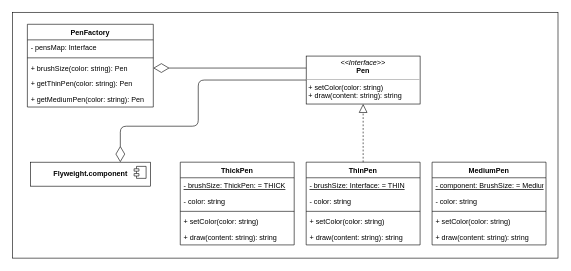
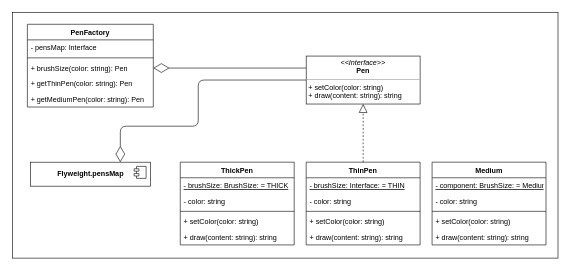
  <mxCell id="0" />
  <mxCell id="1" parent="0" />
  <mxCell id="2" value="" style="rounded=0;whiteSpace=wrap;html=1;" vertex="1" parent="1"><mxGeometry x="20" y="20" width="910" height="410" as="geometry" /></mxCell>
- <mxCell id="3" value="Flyweight.component" style="html=1;dropTarget=0;fontStyle=1" vertex="1" parent="1"><mxGeometry x="50" y="270" width="200" height="40" as="geometry" /></mxCell>
+ <mxCell id="3" value="Flyweight.pensMap" style="html=1;dropTarget=0;fontStyle=1" vertex="1" parent="1"><mxGeometry x="50" y="270" width="200" height="40" as="geometry" /></mxCell>
  <mxCell id="4" value="" style="shape=module;jettyWidth=8;jettyHeight=4;" vertex="1" parent="3"><mxGeometry x="1" width="20" height="20" relative="1" as="geometry"><mxPoint x="-27" y="7" as="offset" /></mxGeometry></mxCell>
  <mxCell id="5" value="PenFactory" style="swimlane;fontStyle=1;align=center;verticalAlign=top;childLayout=stackLayout;horizontal=1;startSize=26;horizontalStack=0;resizeParent=1;resizeParentMax=0;resizeLast=0;collapsible=1;marginBottom=0;" vertex="1" parent="1"><mxGeometry x="45" y="40" width="210" height="138" as="geometry" /></mxCell>
  <mxCell id="6" value="- pensMap: Interface" style="text;strokeColor=none;fillColor=none;align=left;verticalAlign=top;spacingLeft=4;spacingRight=4;overflow=hidden;rotatable=0;points=[[0,0.5],[1,0.5]];portConstraint=eastwest;" vertex="1" parent="5"><mxGeometry y="26" width="210" height="26" as="geometry" /></mxCell>
  <mxCell id="7" value="" style="line;strokeWidth=1;fillColor=none;align=left;verticalAlign=middle;spacingTop=-1;spacingLeft=3;spacingRight=3;rotatable=0;labelPosition=right;points=[];portConstraint=eastwest;" vertex="1" parent="5"><mxGeometry y="52" width="210" height="8" as="geometry" /></mxCell>
  <mxCell id="8" value="+ brushSize(color: string): Pen" style="text;strokeColor=none;fillColor=none;align=left;verticalAlign=top;spacingLeft=4;spacingRight=4;overflow=hidden;rotatable=0;points=[[0,0.5],[1,0.5]];portConstraint=eastwest;fontStyle=0" vertex="1" parent="5"><mxGeometry y="60" width="210" height="26" as="geometry" /></mxCell>
  <mxCell id="9" value="+ getThinPen(color: string): Pen" style="text;strokeColor=none;fillColor=none;align=left;verticalAlign=top;spacingLeft=4;spacingRight=4;overflow=hidden;rotatable=0;points=[[0,0.5],[1,0.5]];portConstraint=eastwest;fontStyle=0" vertex="1" parent="5"><mxGeometry y="86" width="210" height="26" as="geometry" /></mxCell>
  <mxCell id="10" value="+ getMediumPen(color: string): Pen" style="text;strokeColor=none;fillColor=none;align=left;verticalAlign=top;spacingLeft=4;spacingRight=4;overflow=hidden;rotatable=0;points=[[0,0.5],[1,0.5]];portConstraint=eastwest;fontStyle=0" vertex="1" parent="5"><mxGeometry y="112" width="210" height="26" as="geometry" /></mxCell>
  <mxCell id="11" value="&lt;p style=&quot;margin: 0px ; margin-top: 4px ; text-align: center&quot;&gt;&lt;i&gt;&amp;lt;&amp;lt;Interface&amp;gt;&amp;gt;&lt;/i&gt;&lt;br&gt;&lt;b&gt;Pen&lt;/b&gt;&lt;/p&gt;&lt;hr size=&quot;1&quot;&gt;&lt;p style=&quot;margin: 0px ; margin-left: 4px&quot;&gt;+ setColor(color: string)&lt;/p&gt;&lt;p style=&quot;margin: 0px ; margin-left: 4px&quot;&gt;+ draw(content: string): string&lt;/p&gt;" style="verticalAlign=top;align=left;overflow=fill;fontSize=12;fontFamily=Helvetica;html=1;" vertex="1" parent="1"><mxGeometry x="510" y="93" width="190" height="80" as="geometry" /></mxCell>
  <mxCell id="12" value="" style="endArrow=diamondThin;endFill=0;endSize=24;html=1;entryX=1;entryY=0.5;entryDx=0;entryDy=0;exitX=0;exitY=0.25;exitDx=0;exitDy=0;" edge="1" parent="1" source="11" target="8"><mxGeometry width="160" relative="1" as="geometry"><mxPoint x="490" y="290" as="sourcePoint" /><mxPoint x="650" y="290" as="targetPoint" /></mxGeometry></mxCell>
  <mxCell id="13" value="ThickPen" style="swimlane;fontStyle=1;align=center;verticalAlign=top;childLayout=stackLayout;horizontal=1;startSize=26;horizontalStack=0;resizeParent=1;resizeParentMax=0;resizeLast=0;collapsible=1;marginBottom=0;" vertex="1" parent="1"><mxGeometry x="300" y="270" width="190" height="138" as="geometry" /></mxCell>
- <mxCell id="14" value="- brushSize: ThickPen: = THICK" style="text;strokeColor=none;fillColor=none;align=left;verticalAlign=top;spacingLeft=4;spacingRight=4;overflow=hidden;rotatable=0;points=[[0,0.5],[1,0.5]];portConstraint=eastwest;fontStyle=4" vertex="1" parent="13"><mxGeometry y="26" width="190" height="26" as="geometry" /></mxCell>
+ <mxCell id="14" value="- brushSize: BrushSize: = THICK" style="text;strokeColor=none;fillColor=none;align=left;verticalAlign=top;spacingLeft=4;spacingRight=4;overflow=hidden;rotatable=0;points=[[0,0.5],[1,0.5]];portConstraint=eastwest;fontStyle=4" vertex="1" parent="13"><mxGeometry y="26" width="190" height="26" as="geometry" /></mxCell>
  <mxCell id="15" value="- color: string" style="text;strokeColor=none;fillColor=none;align=left;verticalAlign=top;spacingLeft=4;spacingRight=4;overflow=hidden;rotatable=0;points=[[0,0.5],[1,0.5]];portConstraint=eastwest;" vertex="1" parent="13"><mxGeometry y="52" width="190" height="26" as="geometry" /></mxCell>
  <mxCell id="16" value="" style="line;strokeWidth=1;fillColor=none;align=left;verticalAlign=middle;spacingTop=-1;spacingLeft=3;spacingRight=3;rotatable=0;labelPosition=right;points=[];portConstraint=eastwest;" vertex="1" parent="13"><mxGeometry y="78" width="190" height="8" as="geometry" /></mxCell>
  <mxCell id="17" value="+ setColor(color: string)" style="text;strokeColor=none;fillColor=none;align=left;verticalAlign=top;spacingLeft=4;spacingRight=4;overflow=hidden;rotatable=0;points=[[0,0.5],[1,0.5]];portConstraint=eastwest;" vertex="1" parent="13"><mxGeometry y="86" width="190" height="26" as="geometry" /></mxCell>
  <mxCell id="18" value="+ draw(content: string): string" style="text;strokeColor=none;fillColor=none;align=left;verticalAlign=top;spacingLeft=4;spacingRight=4;overflow=hidden;rotatable=0;points=[[0,0.5],[1,0.5]];portConstraint=eastwest;" vertex="1" parent="13"><mxGeometry y="112" width="190" height="26" as="geometry" /></mxCell>
  <mxCell id="19" value="ThinPen" style="swimlane;fontStyle=1;align=center;verticalAlign=top;childLayout=stackLayout;horizontal=1;startSize=26;horizontalStack=0;resizeParent=1;resizeParentMax=0;resizeLast=0;collapsible=1;marginBottom=0;" vertex="1" parent="1"><mxGeometry x="510" y="270" width="190" height="138" as="geometry" /></mxCell>
  <mxCell id="20" value="- brushSize: Interface: = THIN" style="text;strokeColor=none;fillColor=none;align=left;verticalAlign=top;spacingLeft=4;spacingRight=4;overflow=hidden;rotatable=0;points=[[0,0.5],[1,0.5]];portConstraint=eastwest;fontStyle=4" vertex="1" parent="19"><mxGeometry y="26" width="190" height="26" as="geometry" /></mxCell>
  <mxCell id="21" value="- color: string" style="text;strokeColor=none;fillColor=none;align=left;verticalAlign=top;spacingLeft=4;spacingRight=4;overflow=hidden;rotatable=0;points=[[0,0.5],[1,0.5]];portConstraint=eastwest;" vertex="1" parent="19"><mxGeometry y="52" width="190" height="26" as="geometry" /></mxCell>
  <mxCell id="22" value="" style="line;strokeWidth=1;fillColor=none;align=left;verticalAlign=middle;spacingTop=-1;spacingLeft=3;spacingRight=3;rotatable=0;labelPosition=right;points=[];portConstraint=eastwest;" vertex="1" parent="19"><mxGeometry y="78" width="190" height="8" as="geometry" /></mxCell>
  <mxCell id="23" value="+ setColor(color: string)" style="text;strokeColor=none;fillColor=none;align=left;verticalAlign=top;spacingLeft=4;spacingRight=4;overflow=hidden;rotatable=0;points=[[0,0.5],[1,0.5]];portConstraint=eastwest;" vertex="1" parent="19"><mxGeometry y="86" width="190" height="26" as="geometry" /></mxCell>
  <mxCell id="24" value="+ draw(content: string): string" style="text;strokeColor=none;fillColor=none;align=left;verticalAlign=top;spacingLeft=4;spacingRight=4;overflow=hidden;rotatable=0;points=[[0,0.5],[1,0.5]];portConstraint=eastwest;" vertex="1" parent="19"><mxGeometry y="112" width="190" height="26" as="geometry" /></mxCell>
- <mxCell id="25" value="MediumPen" style="swimlane;fontStyle=1;align=center;verticalAlign=top;childLayout=stackLayout;horizontal=1;startSize=26;horizontalStack=0;resizeParent=1;resizeParentMax=0;resizeLast=0;collapsible=1;marginBottom=0;" vertex="1" parent="1"><mxGeometry x="720" y="270" width="190" height="138" as="geometry" /></mxCell>
+ <mxCell id="25" value="Medium" style="swimlane;fontStyle=1;align=center;verticalAlign=top;childLayout=stackLayout;horizontal=1;startSize=26;horizontalStack=0;resizeParent=1;resizeParentMax=0;resizeLast=0;collapsible=1;marginBottom=0;" vertex="1" parent="1"><mxGeometry x="720" y="270" width="190" height="138" as="geometry" /></mxCell>
  <mxCell id="26" value="- component: BrushSize: = Medium" style="text;strokeColor=none;fillColor=none;align=left;verticalAlign=top;spacingLeft=4;spacingRight=4;overflow=hidden;rotatable=0;points=[[0,0.5],[1,0.5]];portConstraint=eastwest;fontStyle=4" vertex="1" parent="25"><mxGeometry y="26" width="190" height="26" as="geometry" /></mxCell>
  <mxCell id="27" value="- color: string" style="text;strokeColor=none;fillColor=none;align=left;verticalAlign=top;spacingLeft=4;spacingRight=4;overflow=hidden;rotatable=0;points=[[0,0.5],[1,0.5]];portConstraint=eastwest;" vertex="1" parent="25"><mxGeometry y="52" width="190" height="26" as="geometry" /></mxCell>
  <mxCell id="28" value="" style="line;strokeWidth=1;fillColor=none;align=left;verticalAlign=middle;spacingTop=-1;spacingLeft=3;spacingRight=3;rotatable=0;labelPosition=right;points=[];portConstraint=eastwest;" vertex="1" parent="25"><mxGeometry y="78" width="190" height="8" as="geometry" /></mxCell>
  <mxCell id="29" value="+ setColor(color: string)" style="text;strokeColor=none;fillColor=none;align=left;verticalAlign=top;spacingLeft=4;spacingRight=4;overflow=hidden;rotatable=0;points=[[0,0.5],[1,0.5]];portConstraint=eastwest;" vertex="1" parent="25"><mxGeometry y="86" width="190" height="26" as="geometry" /></mxCell>
  <mxCell id="30" value="+ draw(content: string): string" style="text;strokeColor=none;fillColor=none;align=left;verticalAlign=top;spacingLeft=4;spacingRight=4;overflow=hidden;rotatable=0;points=[[0,0.5],[1,0.5]];portConstraint=eastwest;" vertex="1" parent="25"><mxGeometry y="112" width="190" height="26" as="geometry" /></mxCell>
  <mxCell id="31" value="" style="endArrow=block;dashed=1;endFill=0;endSize=12;html=1;entryX=0.5;entryY=1;entryDx=0;entryDy=0;exitX=0.5;exitY=0;exitDx=0;exitDy=0;" edge="1" parent="1" source="19" target="11"><mxGeometry width="160" relative="1" as="geometry"><mxPoint x="410" y="170" as="sourcePoint" /><mxPoint x="570" y="170" as="targetPoint" /></mxGeometry></mxCell>
  <mxCell id="32" value="" style="endArrow=diamondThin;endFill=0;endSize=24;html=1;entryX=0.75;entryY=0;entryDx=0;entryDy=0;exitX=0;exitY=0.5;exitDx=0;exitDy=0;" edge="1" parent="1" source="11" target="3"><mxGeometry width="160" relative="1" as="geometry"><mxPoint x="130" y="480" as="sourcePoint" /><mxPoint x="290" y="480" as="targetPoint" /><Array as="points"><mxPoint x="330" y="133" /><mxPoint x="330" y="210" /><mxPoint x="200" y="210" /></Array></mxGeometry></mxCell>
